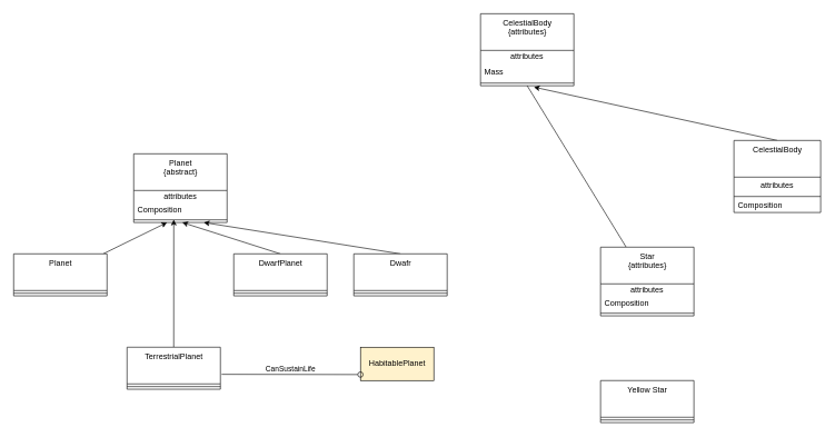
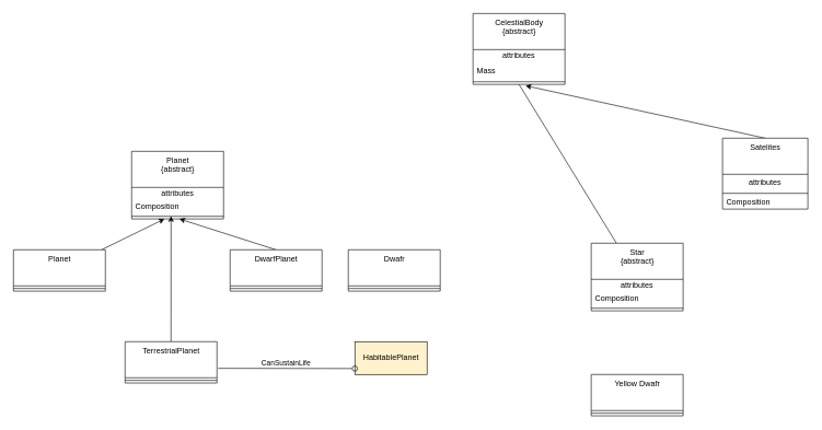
  <mxCell id="0" />
  <mxCell id="1" parent="0" />
- <mxCell id="2" value="CelestialBody&lt;br&gt;{attributes}" style="swimlane;fontStyle=0;align=center;verticalAlign=top;childLayout=stackLayout;horizontal=1;startSize=55;horizontalStack=0;resizeParent=1;resizeParentMax=0;resizeLast=0;collapsible=0;marginBottom=0;html=1;labelBackgroundColor=none;fontColor=default;" parent="1" vertex="1"><mxGeometry x="720" y="20" width="140" height="108" as="geometry" /></mxCell>
+ <mxCell id="2" value="CelestialBody&lt;br&gt;{abstract}" style="swimlane;fontStyle=0;align=center;verticalAlign=top;childLayout=stackLayout;horizontal=1;startSize=55;horizontalStack=0;resizeParent=1;resizeParentMax=0;resizeLast=0;collapsible=0;marginBottom=0;html=1;labelBackgroundColor=none;fontColor=default;" parent="1" vertex="1"><mxGeometry x="720" y="20" width="140" height="108" as="geometry" /></mxCell>
  <mxCell id="3" value="attributes" style="text;html=1;strokeColor=none;fillColor=none;align=center;verticalAlign=middle;spacingLeft=4;spacingRight=4;overflow=hidden;rotatable=0;points=[[0,0.5],[1,0.5]];portConstraint=eastwest;labelBackgroundColor=none;fontColor=default;" parent="2" vertex="1"><mxGeometry y="55" width="140" height="20" as="geometry" /></mxCell>
  <mxCell id="4" value="Mass" style="text;html=1;strokeColor=none;fillColor=none;align=left;verticalAlign=middle;spacingLeft=4;spacingRight=4;overflow=hidden;rotatable=0;points=[[0,0.5],[1,0.5]];portConstraint=eastwest;labelBackgroundColor=none;fontColor=default;" parent="2" vertex="1"><mxGeometry y="75" width="140" height="25" as="geometry" /></mxCell>
  <mxCell id="5" value="" style="line;strokeWidth=1;fillColor=none;align=left;verticalAlign=middle;spacingTop=-1;spacingLeft=3;spacingRight=3;rotatable=0;labelPosition=right;points=[];portConstraint=eastwest;labelBackgroundColor=none;fontColor=default;" parent="2" vertex="1"><mxGeometry y="100" width="140" height="8" as="geometry" /></mxCell>
  <mxCell id="6" value="Planet&lt;br&gt;{abstract}" style="swimlane;fontStyle=0;align=center;verticalAlign=top;childLayout=stackLayout;horizontal=1;startSize=55;horizontalStack=0;resizeParent=1;resizeParentMax=0;resizeLast=0;collapsible=0;marginBottom=0;html=1;labelBackgroundColor=none;fontColor=default;" parent="1" vertex="1"><mxGeometry x="200" y="230" width="140" height="103" as="geometry" /></mxCell>
  <mxCell id="7" value="attributes" style="text;html=1;strokeColor=none;fillColor=none;align=center;verticalAlign=middle;spacingLeft=4;spacingRight=4;overflow=hidden;rotatable=0;points=[[0,0.5],[1,0.5]];portConstraint=eastwest;labelBackgroundColor=none;fontColor=default;" parent="6" vertex="1"><mxGeometry y="55" width="140" height="20" as="geometry" /></mxCell>
  <mxCell id="8" value="Composition" style="text;html=1;strokeColor=none;fillColor=none;align=left;verticalAlign=middle;spacingLeft=4;spacingRight=4;overflow=hidden;rotatable=0;points=[[0,0.5],[1,0.5]];portConstraint=eastwest;labelBackgroundColor=none;fontColor=default;" parent="6" vertex="1"><mxGeometry y="75" width="140" height="20" as="geometry" /></mxCell>
  <mxCell id="9" value="" style="line;strokeWidth=1;fillColor=none;align=left;verticalAlign=middle;spacingTop=-1;spacingLeft=3;spacingRight=3;rotatable=0;labelPosition=right;points=[];portConstraint=eastwest;labelBackgroundColor=none;fontColor=default;" parent="6" vertex="1"><mxGeometry y="95" width="140" height="8" as="geometry" /></mxCell>
  <mxCell id="10" style="edgeStyle=none;html=1;entryX=0.357;entryY=1;entryDx=0;entryDy=0;entryPerimeter=0;labelBackgroundColor=none;fontColor=default;" parent="1" source="11" target="9" edge="1"><mxGeometry relative="1" as="geometry" /></mxCell>
  <mxCell id="11" value="Planet" style="swimlane;fontStyle=0;align=center;verticalAlign=top;childLayout=stackLayout;horizontal=1;startSize=55;horizontalStack=0;resizeParent=1;resizeParentMax=0;resizeLast=0;collapsible=0;marginBottom=0;html=1;labelBackgroundColor=none;fontColor=default;" parent="1" vertex="1"><mxGeometry x="20" y="380" width="140" height="63" as="geometry" /></mxCell>
  <mxCell id="12" value="" style="line;strokeWidth=1;fillColor=none;align=left;verticalAlign=middle;spacingTop=-1;spacingLeft=3;spacingRight=3;rotatable=0;labelPosition=right;points=[];portConstraint=eastwest;labelBackgroundColor=none;fontColor=default;" parent="11" vertex="1"><mxGeometry y="55" width="140" height="8" as="geometry" /></mxCell>
  <mxCell id="13" style="edgeStyle=none;html=1;entryX=0.429;entryY=0.464;entryDx=0;entryDy=0;entryPerimeter=0;labelBackgroundColor=none;fontColor=default;" parent="1" source="14" target="9" edge="1"><mxGeometry relative="1" as="geometry" /></mxCell>
  <mxCell id="14" value="TerrestrialPlanet" style="swimlane;fontStyle=0;align=center;verticalAlign=top;childLayout=stackLayout;horizontal=1;startSize=55;horizontalStack=0;resizeParent=1;resizeParentMax=0;resizeLast=0;collapsible=0;marginBottom=0;html=1;labelBackgroundColor=none;fontColor=default;" parent="1" vertex="1"><mxGeometry x="190" y="520" width="140" height="63" as="geometry" /></mxCell>
  <mxCell id="15" value="" style="line;strokeWidth=1;fillColor=none;align=left;verticalAlign=middle;spacingTop=-1;spacingLeft=3;spacingRight=3;rotatable=0;labelPosition=right;points=[];portConstraint=eastwest;labelBackgroundColor=none;fontColor=default;" parent="14" vertex="1"><mxGeometry y="55" width="140" height="8" as="geometry" /></mxCell>
  <mxCell id="16" style="edgeStyle=none;html=1;entryX=0.5;entryY=1;entryDx=0;entryDy=0;labelBackgroundColor=none;fontColor=default;endArrow=none;" parent="1" source="17" target="2" edge="1"><mxGeometry relative="1" as="geometry"><mxPoint x="630" y="140" as="targetPoint" /></mxGeometry></mxCell>
- <mxCell id="17" value="Star&lt;br&gt;{attributes}" style="swimlane;fontStyle=0;align=center;verticalAlign=top;childLayout=stackLayout;horizontal=1;startSize=55;horizontalStack=0;resizeParent=1;resizeParentMax=0;resizeLast=0;collapsible=0;marginBottom=0;html=1;labelBackgroundColor=none;fontColor=default;" parent="1" vertex="1"><mxGeometry x="900" y="370" width="140" height="103" as="geometry" /></mxCell>
+ <mxCell id="17" value="Star&lt;br&gt;{abstract}" style="swimlane;fontStyle=0;align=center;verticalAlign=top;childLayout=stackLayout;horizontal=1;startSize=55;horizontalStack=0;resizeParent=1;resizeParentMax=0;resizeLast=0;collapsible=0;marginBottom=0;html=1;labelBackgroundColor=none;fontColor=default;" parent="1" vertex="1"><mxGeometry x="900" y="370" width="140" height="103" as="geometry" /></mxCell>
  <mxCell id="18" value="attributes" style="text;html=1;strokeColor=none;fillColor=none;align=center;verticalAlign=middle;spacingLeft=4;spacingRight=4;overflow=hidden;rotatable=0;points=[[0,0.5],[1,0.5]];portConstraint=eastwest;labelBackgroundColor=none;fontColor=default;" parent="17" vertex="1"><mxGeometry y="55" width="140" height="20" as="geometry" /></mxCell>
  <mxCell id="19" value="Composition" style="text;html=1;strokeColor=none;fillColor=none;align=left;verticalAlign=middle;spacingLeft=4;spacingRight=4;overflow=hidden;rotatable=0;points=[[0,0.5],[1,0.5]];portConstraint=eastwest;labelBackgroundColor=none;fontColor=default;" parent="17" vertex="1"><mxGeometry y="75" width="140" height="20" as="geometry" /></mxCell>
  <mxCell id="20" value="" style="line;strokeWidth=1;fillColor=none;align=left;verticalAlign=middle;spacingTop=-1;spacingLeft=3;spacingRight=3;rotatable=0;labelPosition=right;points=[];portConstraint=eastwest;labelBackgroundColor=none;fontColor=default;" parent="17" vertex="1"><mxGeometry y="95" width="140" height="8" as="geometry" /></mxCell>
  <mxCell id="21" style="edgeStyle=none;html=1;exitX=0.5;exitY=0;exitDx=0;exitDy=0;labelBackgroundColor=none;fontColor=default;" parent="1" source="22" edge="1"><mxGeometry relative="1" as="geometry"><mxPoint x="800" y="130" as="targetPoint" /></mxGeometry></mxCell>
- <mxCell id="22" value="CelestialBody&lt;br&gt;" style="swimlane;fontStyle=0;align=center;verticalAlign=top;childLayout=stackLayout;horizontal=1;startSize=55;horizontalStack=0;resizeParent=1;resizeParentMax=0;resizeLast=0;collapsible=0;marginBottom=0;html=1;labelBackgroundColor=none;fontColor=default;" parent="1" vertex="1"><mxGeometry x="1100" y="210" width="130" height="108" as="geometry" /></mxCell>
+ <mxCell id="22" value="Satelites&lt;br&gt;" style="swimlane;fontStyle=0;align=center;verticalAlign=top;childLayout=stackLayout;horizontal=1;startSize=55;horizontalStack=0;resizeParent=1;resizeParentMax=0;resizeLast=0;collapsible=0;marginBottom=0;html=1;labelBackgroundColor=none;fontColor=default;" parent="1" vertex="1"><mxGeometry x="1100" y="210" width="130" height="108" as="geometry" /></mxCell>
  <mxCell id="23" value="attributes" style="text;html=1;strokeColor=none;fillColor=none;align=center;verticalAlign=middle;spacingLeft=4;spacingRight=4;overflow=hidden;rotatable=0;points=[[0,0.5],[1,0.5]];portConstraint=eastwest;labelBackgroundColor=none;fontColor=default;" parent="22" vertex="1"><mxGeometry y="55" width="130" height="25" as="geometry" /></mxCell>
  <mxCell id="24" value="" style="line;strokeWidth=1;fillColor=none;align=left;verticalAlign=middle;spacingTop=-1;spacingLeft=3;spacingRight=3;rotatable=0;labelPosition=right;points=[];portConstraint=eastwest;labelBackgroundColor=none;fontColor=default;" parent="22" vertex="1"><mxGeometry y="80" width="130" height="8" as="geometry" /></mxCell>
  <mxCell id="25" value="Composition" style="text;html=1;strokeColor=none;fillColor=none;align=left;verticalAlign=middle;spacingLeft=4;spacingRight=4;overflow=hidden;rotatable=0;points=[[0,0.5],[1,0.5]];portConstraint=eastwest;labelBackgroundColor=none;fontColor=default;" parent="22" vertex="1"><mxGeometry y="88" width="130" height="20" as="geometry" /></mxCell>
  <mxCell id="26" style="edgeStyle=none;html=1;entryX=0.52;entryY=1;entryDx=0;entryDy=0;entryPerimeter=0;exitX=0.5;exitY=0;exitDx=0;exitDy=0;labelBackgroundColor=none;fontColor=default;" parent="1" source="27" target="9" edge="1"><mxGeometry relative="1" as="geometry" /></mxCell>
  <mxCell id="27" value="DwarfPlanet&lt;br&gt;" style="swimlane;fontStyle=0;align=center;verticalAlign=top;childLayout=stackLayout;horizontal=1;startSize=55;horizontalStack=0;resizeParent=1;resizeParentMax=0;resizeLast=0;collapsible=0;marginBottom=0;html=1;labelBackgroundColor=none;fontColor=default;" parent="1" vertex="1"><mxGeometry x="350" y="380" width="140" height="63" as="geometry" /></mxCell>
  <mxCell id="28" value="" style="line;strokeWidth=1;fillColor=none;align=left;verticalAlign=middle;spacingTop=-1;spacingLeft=3;spacingRight=3;rotatable=0;labelPosition=right;points=[];portConstraint=eastwest;labelBackgroundColor=none;fontColor=default;" parent="27" vertex="1"><mxGeometry y="55" width="140" height="8" as="geometry" /></mxCell>
- <mxCell id="29" style="edgeStyle=none;html=1;entryX=0.75;entryY=1;entryDx=0;entryDy=0;exitX=0.5;exitY=0;exitDx=0;exitDy=0;labelBackgroundColor=none;fontColor=default;" parent="1" source="30" target="6" edge="1"><mxGeometry relative="1" as="geometry" /></mxCell>
  <mxCell id="30" value="Dwafr&lt;br&gt;" style="swimlane;fontStyle=0;align=center;verticalAlign=top;childLayout=stackLayout;horizontal=1;startSize=55;horizontalStack=0;resizeParent=1;resizeParentMax=0;resizeLast=0;collapsible=0;marginBottom=0;html=1;labelBackgroundColor=none;fontColor=default;" parent="1" vertex="1"><mxGeometry x="530" y="380" width="140" height="63" as="geometry" /></mxCell>
  <mxCell id="31" value="" style="line;strokeWidth=1;fillColor=none;align=left;verticalAlign=middle;spacingTop=-1;spacingLeft=3;spacingRight=3;rotatable=0;labelPosition=right;points=[];portConstraint=eastwest;labelBackgroundColor=none;fontColor=default;" parent="30" vertex="1"><mxGeometry y="55" width="140" height="8" as="geometry" /></mxCell>
- <mxCell id="32" value="Yellow Star" style="swimlane;fontStyle=0;align=center;verticalAlign=top;childLayout=stackLayout;horizontal=1;startSize=55;horizontalStack=0;resizeParent=1;resizeParentMax=0;resizeLast=0;collapsible=0;marginBottom=0;html=1;labelBackgroundColor=none;fontColor=default;" parent="1" vertex="1"><mxGeometry x="900" y="570" width="140" height="63" as="geometry" /></mxCell>
+ <mxCell id="32" value="Yellow Dwafr" style="swimlane;fontStyle=0;align=center;verticalAlign=top;childLayout=stackLayout;horizontal=1;startSize=55;horizontalStack=0;resizeParent=1;resizeParentMax=0;resizeLast=0;collapsible=0;marginBottom=0;html=1;labelBackgroundColor=none;fontColor=default;" parent="1" vertex="1"><mxGeometry x="900" y="570" width="140" height="63" as="geometry" /></mxCell>
  <mxCell id="33" value="" style="line;strokeWidth=1;fillColor=none;align=left;verticalAlign=middle;spacingTop=-1;spacingLeft=3;spacingRight=3;rotatable=0;labelPosition=right;points=[];portConstraint=eastwest;labelBackgroundColor=none;fontColor=default;" parent="32" vertex="1"><mxGeometry y="55" width="140" height="8" as="geometry" /></mxCell>
  <mxCell id="34" value="HabitablePlanet" style="html=1;labelBackgroundColor=none;fontColor=default;fillColor=#fff2cc;" parent="1" vertex="1"><mxGeometry x="540" y="520" width="110" height="50" as="geometry" /></mxCell>
  <mxCell id="35" value="" style="html=1;verticalAlign=bottom;labelBackgroundColor=none;endArrow=oval;endFill=0;endSize=8;exitX=1.013;exitY=0.645;exitDx=0;exitDy=0;exitPerimeter=0;fontColor=default;" parent="1" source="14" edge="1"><mxGeometry width="160" relative="1" as="geometry"><mxPoint x="370" y="559" as="sourcePoint" /><mxPoint x="540" y="561" as="targetPoint" /></mxGeometry></mxCell>
  <mxCell id="36" value="CanSustainLife" style="edgeLabel;html=1;align=center;verticalAlign=middle;resizable=0;points=[];labelBackgroundColor=none;fontColor=default;" parent="35" vertex="1" connectable="0"><mxGeometry x="-0.425" y="-3" relative="1" as="geometry"><mxPoint x="43" y="-12" as="offset" /></mxGeometry></mxCell>
